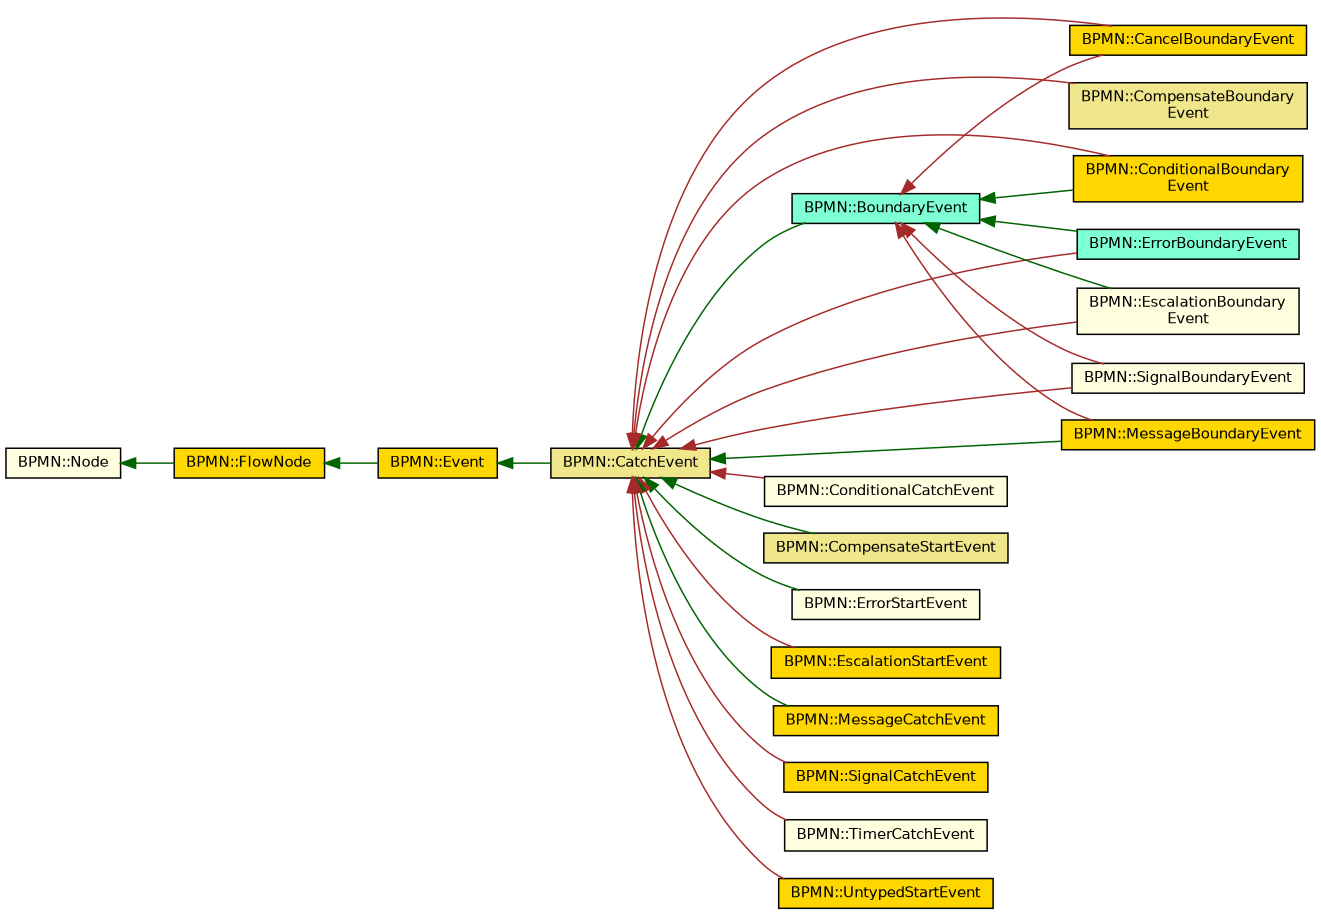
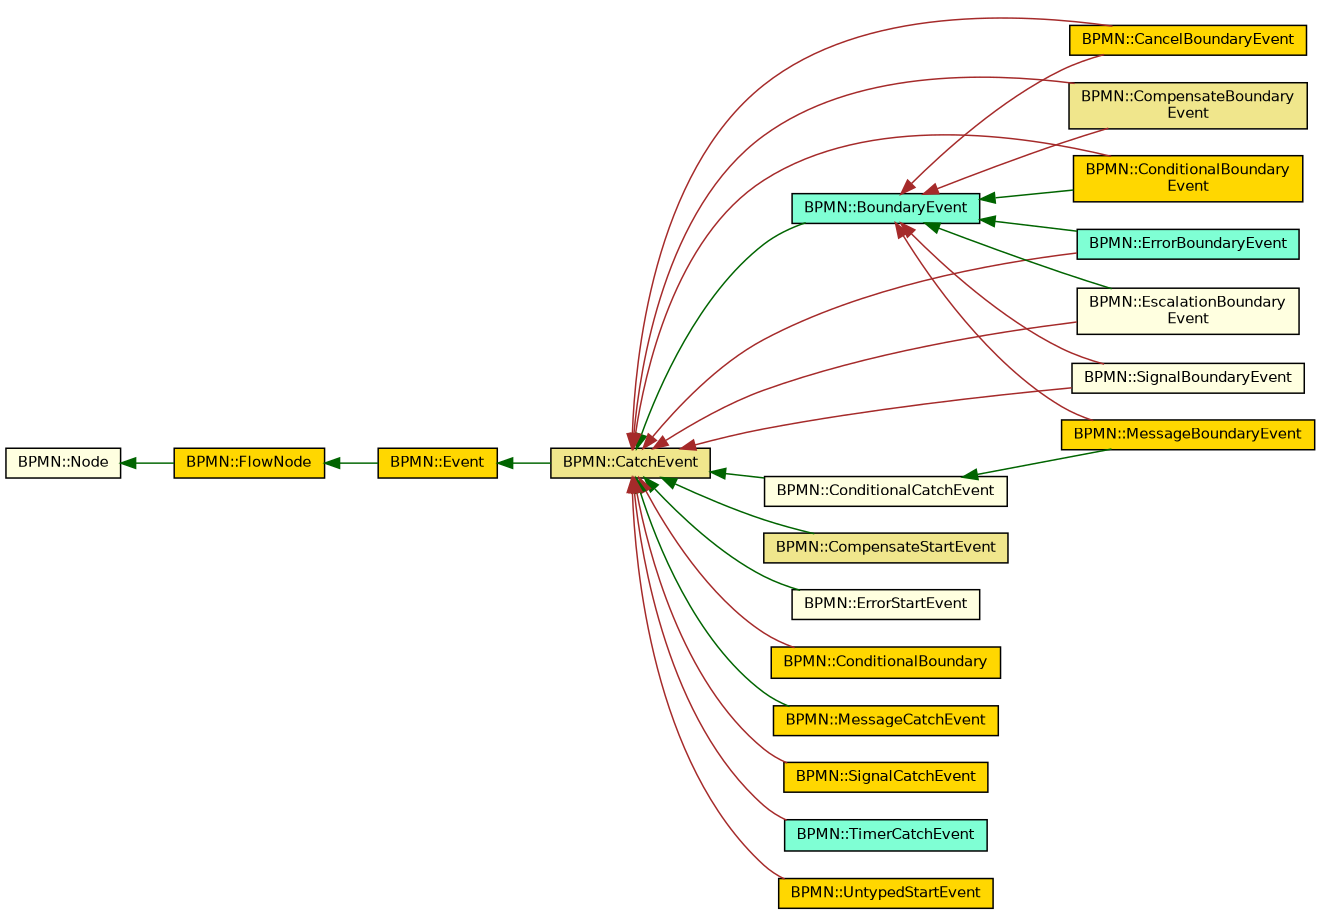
  digraph {
    fontname="DejaVu Sans"
    rankdir=LR
    node [color=black fillcolor=gold fontname="DejaVu Sans" fontsize=10 shape=record style=filled]
    edge [color=brown dir=back fontname="DejaVu Sans" fontsize=10 labelfontname=Helvetica labelfontsize=10 style=solid]
    n1 [fillcolor=khaki fontcolor=black height=0.2 label="BPMN::CatchEvent" width=0.4]
    n2 [fillcolor=aquamarine height=0.2 label="BPMN::BoundaryEvent" width=0.4]
    n3 [height=0.2 label="BPMN::CancelBoundaryEvent" width=0.4]
    n4 [fillcolor=khaki height=0.2 label="BPMN::CompensateBoundary\lEvent" width=0.4]
    n5 [height=0.2 label="BPMN::ConditionalBoundary\lEvent" width=0.4]
    n6 [fillcolor=aquamarine height=0.2 label="BPMN::ErrorBoundaryEvent" width=0.4]
    n7 [fillcolor=lightyellow height=0.2 label="BPMN::EscalationBoundary\lEvent" width=0.4]
    n8 [height=0.2 label="BPMN::MessageBoundaryEvent" width=0.4]
    n9 [fillcolor=lightyellow height=0.2 label="BPMN::SignalBoundaryEvent" width=0.4]
    n10 [fillcolor=khaki height=0.2 label="BPMN::CompensateStartEvent" width=0.4]
    n11 [fillcolor=lightyellow height=0.2 label="BPMN::ConditionalCatchEvent" width=0.4]
    n12 [fillcolor=lightyellow height=0.2 label="BPMN::ErrorStartEvent" width=0.4]
-   n13 [height=0.2 label="BPMN::EscalationStartEvent" width=0.4]
+   n13 [height=0.2 label="BPMN::ConditionalBoundary" width=0.4]
    n14 [height=0.2 label="BPMN::MessageCatchEvent" width=0.4]
    n15 [height=0.2 label="BPMN::SignalCatchEvent" width=0.4]
-   n16 [fillcolor=lightyellow height=0.2 label="BPMN::TimerCatchEvent" width=0.4]
+   n16 [fillcolor=aquamarine height=0.2 label="BPMN::TimerCatchEvent" width=0.4]
    n17 [height=0.2 label="BPMN::UntypedStartEvent" width=0.4]
    n18 [height=0.2 label="BPMN::Event" width=0.4]
    n19 [height=0.2 label="BPMN::FlowNode" width=0.4]
    n20 [fillcolor=lightyellow height=0.2 label="BPMN::Node" width=0.4]
    n1 -> n2 [color=darkgreen]
    n1 -> n3
    n1 -> n4
    n1 -> n5
    n1 -> n6
    n1 -> n7
-   n1 -> n8 [color=darkgreen]
+   n11 -> n8 [color=darkgreen]
    n1 -> n9
    n1 -> n10 [color=darkgreen]
-   n1 -> n11
+   n1 -> n11 [color=darkgreen]
    n1 -> n12 [color=darkgreen]
    n1 -> n13
    n1 -> n14 [color=darkgreen]
    n1 -> n15
    n1 -> n16
    n1 -> n17
    n2 -> n3
+   n2 -> n4
    n2 -> n5 [color=darkgreen]
    n2 -> n6 [color=darkgreen]
    n2 -> n7 [color=darkgreen]
    n2 -> n8
    n2 -> n9
    n18 -> n1 [color=darkgreen]
    n19 -> n18 [color=darkgreen]
    n20 -> n19 [color=darkgreen]
  }
